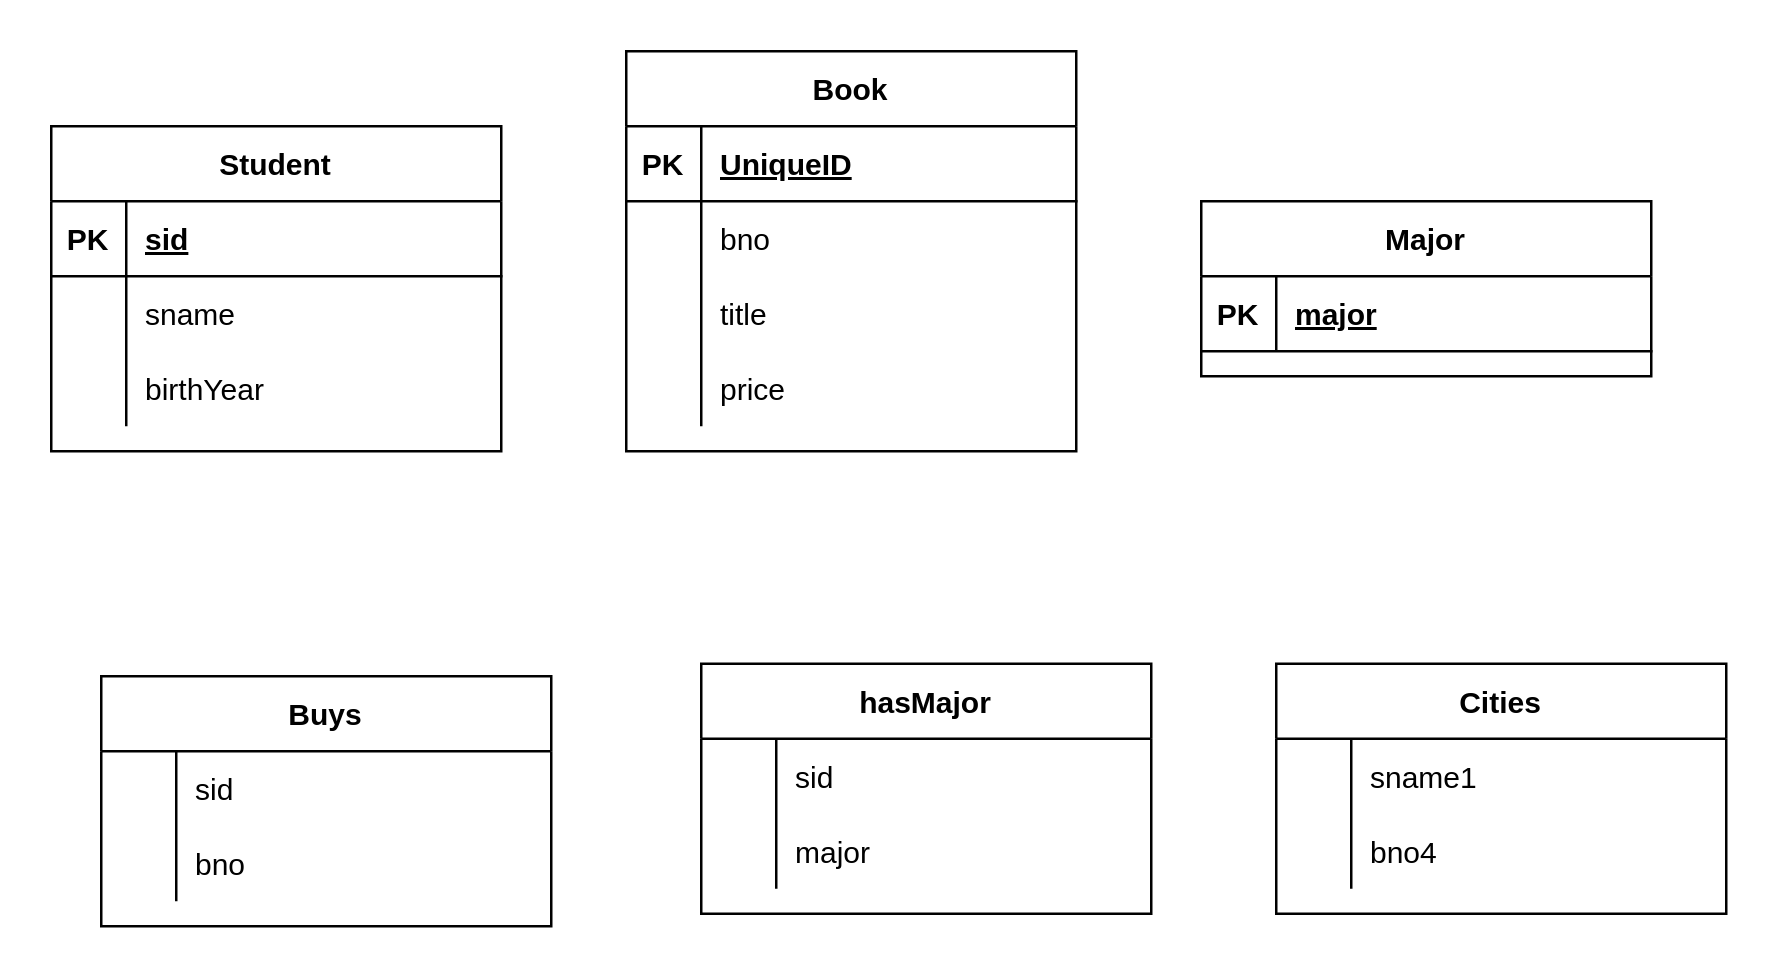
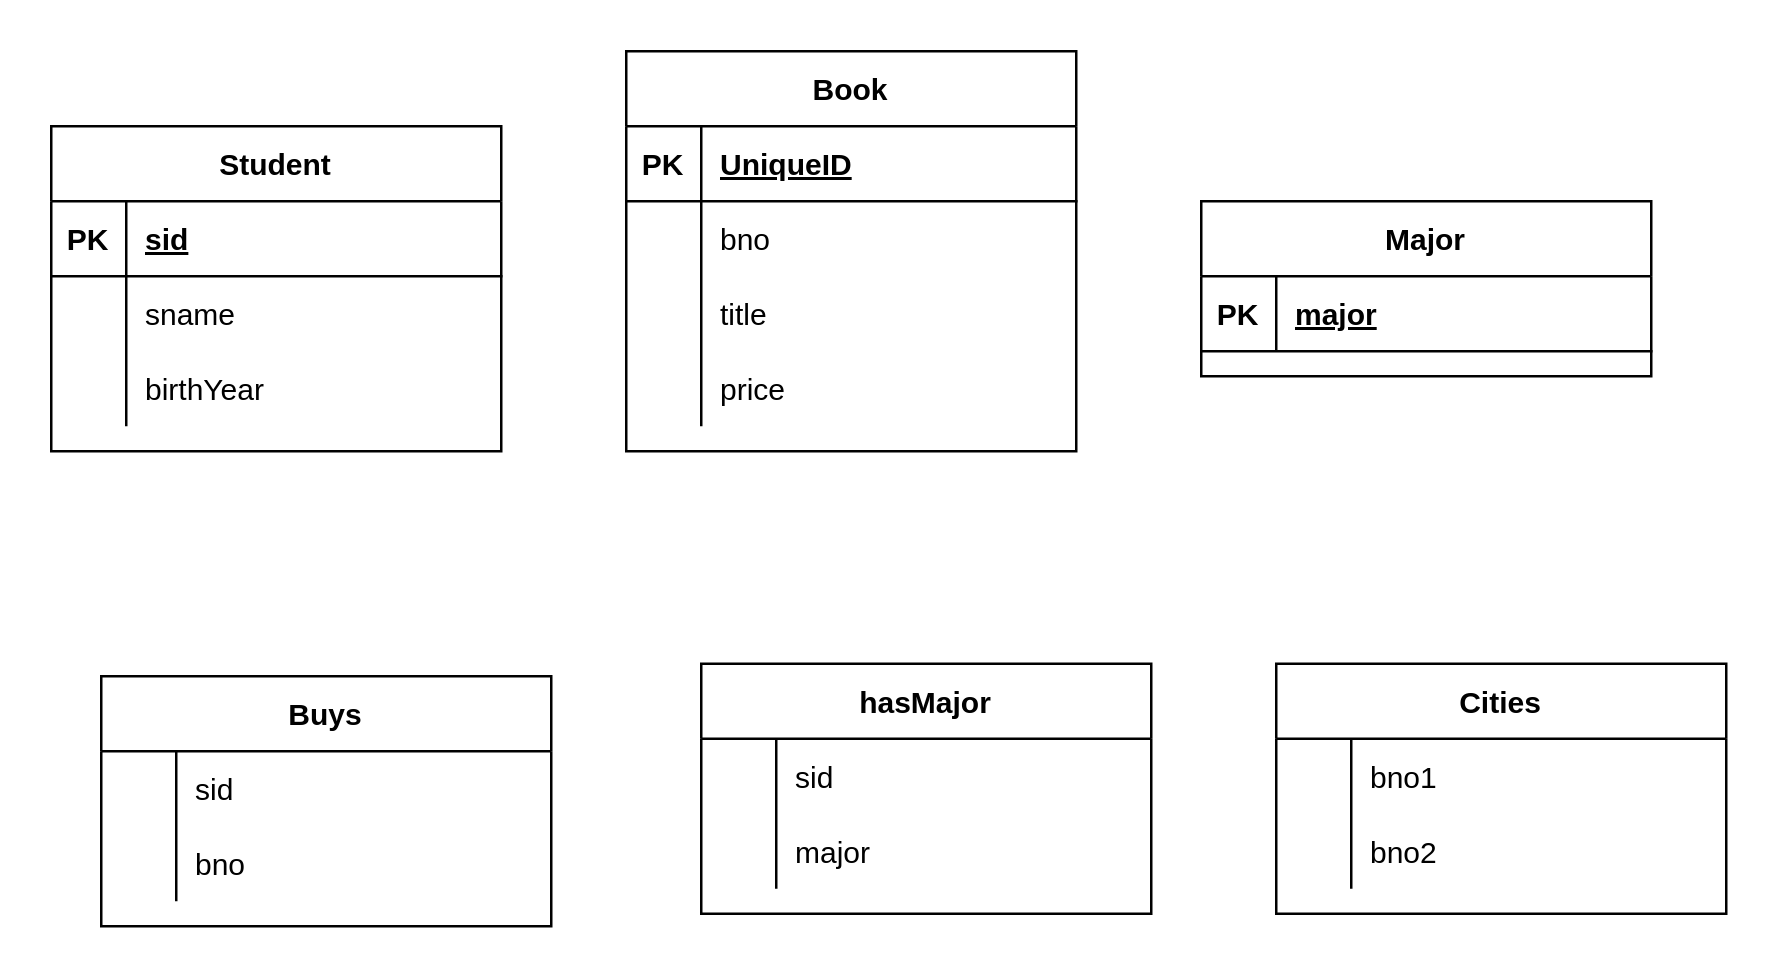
  <mxCell id="0" />
  <mxCell id="1" parent="0" />
  <mxCell id="2" value="Student" style="shape=table;startSize=30;container=1;collapsible=1;childLayout=tableLayout;fixedRows=1;rowLines=0;fontStyle=1;align=center;resizeLast=1;" vertex="1" parent="1"><mxGeometry x="20" y="50" width="180" height="130" as="geometry" /></mxCell>
  <mxCell id="3" value="" style="shape=tableRow;horizontal=0;startSize=0;swimlaneHead=0;swimlaneBody=0;fillColor=none;collapsible=0;dropTarget=0;points=[[0,0.5],[1,0.5]];portConstraint=eastwest;top=0;left=0;right=0;bottom=1;" vertex="1" parent="2"><mxGeometry y="30" width="180" height="30" as="geometry" /></mxCell>
  <mxCell id="4" value="PK" style="shape=partialRectangle;connectable=0;fillColor=none;top=0;left=0;bottom=0;right=0;fontStyle=1;overflow=hidden;" vertex="1" parent="3"><mxGeometry width="30" height="30" as="geometry"><mxRectangle width="30" height="30" as="alternateBounds" /></mxGeometry></mxCell>
  <mxCell id="5" value="sid" style="shape=partialRectangle;connectable=0;fillColor=none;top=0;left=0;bottom=0;right=0;align=left;spacingLeft=6;fontStyle=5;overflow=hidden;" vertex="1" parent="3"><mxGeometry x="30" width="150" height="30" as="geometry"><mxRectangle width="150" height="30" as="alternateBounds" /></mxGeometry></mxCell>
  <mxCell id="6" value="" style="shape=tableRow;horizontal=0;startSize=0;swimlaneHead=0;swimlaneBody=0;fillColor=none;collapsible=0;dropTarget=0;points=[[0,0.5],[1,0.5]];portConstraint=eastwest;top=0;left=0;right=0;bottom=0;" vertex="1" parent="2"><mxGeometry y="60" width="180" height="30" as="geometry" /></mxCell>
  <mxCell id="7" value="" style="shape=partialRectangle;connectable=0;fillColor=none;top=0;left=0;bottom=0;right=0;editable=1;overflow=hidden;" vertex="1" parent="6"><mxGeometry width="30" height="30" as="geometry"><mxRectangle width="30" height="30" as="alternateBounds" /></mxGeometry></mxCell>
  <mxCell id="8" value="sname" style="shape=partialRectangle;connectable=0;fillColor=none;top=0;left=0;bottom=0;right=0;align=left;spacingLeft=6;overflow=hidden;" vertex="1" parent="6"><mxGeometry x="30" width="150" height="30" as="geometry"><mxRectangle width="150" height="30" as="alternateBounds" /></mxGeometry></mxCell>
  <mxCell id="9" value="" style="shape=tableRow;horizontal=0;startSize=0;swimlaneHead=0;swimlaneBody=0;fillColor=none;collapsible=0;dropTarget=0;points=[[0,0.5],[1,0.5]];portConstraint=eastwest;top=0;left=0;right=0;bottom=0;" vertex="1" parent="2"><mxGeometry y="90" width="180" height="30" as="geometry" /></mxCell>
  <mxCell id="10" value="" style="shape=partialRectangle;connectable=0;fillColor=none;top=0;left=0;bottom=0;right=0;editable=1;overflow=hidden;" vertex="1" parent="9"><mxGeometry width="30" height="30" as="geometry"><mxRectangle width="30" height="30" as="alternateBounds" /></mxGeometry></mxCell>
  <mxCell id="11" value="birthYear" style="shape=partialRectangle;connectable=0;fillColor=none;top=0;left=0;bottom=0;right=0;align=left;spacingLeft=6;overflow=hidden;" vertex="1" parent="9"><mxGeometry x="30" width="150" height="30" as="geometry"><mxRectangle width="150" height="30" as="alternateBounds" /></mxGeometry></mxCell>
  <mxCell id="12" value="Book" style="shape=table;startSize=30;container=1;collapsible=1;childLayout=tableLayout;fixedRows=1;rowLines=0;fontStyle=1;align=center;resizeLast=1;" vertex="1" parent="1"><mxGeometry x="250" y="20" width="180" height="160" as="geometry" /></mxCell>
  <mxCell id="13" value="" style="shape=tableRow;horizontal=0;startSize=0;swimlaneHead=0;swimlaneBody=0;fillColor=none;collapsible=0;dropTarget=0;points=[[0,0.5],[1,0.5]];portConstraint=eastwest;top=0;left=0;right=0;bottom=1;" vertex="1" parent="12"><mxGeometry y="30" width="180" height="30" as="geometry" /></mxCell>
  <mxCell id="14" value="PK" style="shape=partialRectangle;connectable=0;fillColor=none;top=0;left=0;bottom=0;right=0;fontStyle=1;overflow=hidden;" vertex="1" parent="13"><mxGeometry width="30" height="30" as="geometry"><mxRectangle width="30" height="30" as="alternateBounds" /></mxGeometry></mxCell>
  <mxCell id="15" value="UniqueID" style="shape=partialRectangle;connectable=0;fillColor=none;top=0;left=0;bottom=0;right=0;align=left;spacingLeft=6;fontStyle=5;overflow=hidden;" vertex="1" parent="13"><mxGeometry x="30" width="150" height="30" as="geometry"><mxRectangle width="150" height="30" as="alternateBounds" /></mxGeometry></mxCell>
  <mxCell id="16" value="" style="shape=tableRow;horizontal=0;startSize=0;swimlaneHead=0;swimlaneBody=0;fillColor=none;collapsible=0;dropTarget=0;points=[[0,0.5],[1,0.5]];portConstraint=eastwest;top=0;left=0;right=0;bottom=0;" vertex="1" parent="12"><mxGeometry y="60" width="180" height="30" as="geometry" /></mxCell>
  <mxCell id="17" value="" style="shape=partialRectangle;connectable=0;fillColor=none;top=0;left=0;bottom=0;right=0;editable=1;overflow=hidden;" vertex="1" parent="16"><mxGeometry width="30" height="30" as="geometry"><mxRectangle width="30" height="30" as="alternateBounds" /></mxGeometry></mxCell>
  <mxCell id="18" value="bno" style="shape=partialRectangle;connectable=0;fillColor=none;top=0;left=0;bottom=0;right=0;align=left;spacingLeft=6;overflow=hidden;" vertex="1" parent="16"><mxGeometry x="30" width="150" height="30" as="geometry"><mxRectangle width="150" height="30" as="alternateBounds" /></mxGeometry></mxCell>
  <mxCell id="19" value="" style="shape=tableRow;horizontal=0;startSize=0;swimlaneHead=0;swimlaneBody=0;fillColor=none;collapsible=0;dropTarget=0;points=[[0,0.5],[1,0.5]];portConstraint=eastwest;top=0;left=0;right=0;bottom=0;" vertex="1" parent="12"><mxGeometry y="90" width="180" height="30" as="geometry" /></mxCell>
  <mxCell id="20" value="" style="shape=partialRectangle;connectable=0;fillColor=none;top=0;left=0;bottom=0;right=0;editable=1;overflow=hidden;" vertex="1" parent="19"><mxGeometry width="30" height="30" as="geometry"><mxRectangle width="30" height="30" as="alternateBounds" /></mxGeometry></mxCell>
  <mxCell id="21" value="title" style="shape=partialRectangle;connectable=0;fillColor=none;top=0;left=0;bottom=0;right=0;align=left;spacingLeft=6;overflow=hidden;" vertex="1" parent="19"><mxGeometry x="30" width="150" height="30" as="geometry"><mxRectangle width="150" height="30" as="alternateBounds" /></mxGeometry></mxCell>
  <mxCell id="22" value="" style="shape=tableRow;horizontal=0;startSize=0;swimlaneHead=0;swimlaneBody=0;fillColor=none;collapsible=0;dropTarget=0;points=[[0,0.5],[1,0.5]];portConstraint=eastwest;top=0;left=0;right=0;bottom=0;" vertex="1" parent="12"><mxGeometry y="120" width="180" height="30" as="geometry" /></mxCell>
  <mxCell id="23" value="" style="shape=partialRectangle;connectable=0;fillColor=none;top=0;left=0;bottom=0;right=0;editable=1;overflow=hidden;" vertex="1" parent="22"><mxGeometry width="30" height="30" as="geometry"><mxRectangle width="30" height="30" as="alternateBounds" /></mxGeometry></mxCell>
  <mxCell id="24" value="price" style="shape=partialRectangle;connectable=0;fillColor=none;top=0;left=0;bottom=0;right=0;align=left;spacingLeft=6;overflow=hidden;" vertex="1" parent="22"><mxGeometry x="30" width="150" height="30" as="geometry"><mxRectangle width="150" height="30" as="alternateBounds" /></mxGeometry></mxCell>
  <mxCell id="25" value="Buys" style="shape=table;startSize=30;container=1;collapsible=1;childLayout=tableLayout;fixedRows=1;rowLines=0;fontStyle=1;align=center;resizeLast=1;" vertex="1" parent="1"><mxGeometry x="40" y="270" width="180" height="100" as="geometry" /></mxCell>
  <mxCell id="26" value="" style="shape=tableRow;horizontal=0;startSize=0;swimlaneHead=0;swimlaneBody=0;fillColor=none;collapsible=0;dropTarget=0;points=[[0,0.5],[1,0.5]];portConstraint=eastwest;top=0;left=0;right=0;bottom=0;" vertex="1" parent="25"><mxGeometry y="30" width="180" height="30" as="geometry" /></mxCell>
  <mxCell id="27" value="" style="shape=partialRectangle;connectable=0;fillColor=none;top=0;left=0;bottom=0;right=0;editable=1;overflow=hidden;" vertex="1" parent="26"><mxGeometry width="30" height="30" as="geometry"><mxRectangle width="30" height="30" as="alternateBounds" /></mxGeometry></mxCell>
  <mxCell id="28" value="sid" style="shape=partialRectangle;connectable=0;fillColor=none;top=0;left=0;bottom=0;right=0;align=left;spacingLeft=6;overflow=hidden;" vertex="1" parent="26"><mxGeometry x="30" width="150" height="30" as="geometry"><mxRectangle width="150" height="30" as="alternateBounds" /></mxGeometry></mxCell>
  <mxCell id="29" value="" style="shape=tableRow;horizontal=0;startSize=0;swimlaneHead=0;swimlaneBody=0;fillColor=none;collapsible=0;dropTarget=0;points=[[0,0.5],[1,0.5]];portConstraint=eastwest;top=0;left=0;right=0;bottom=0;" vertex="1" parent="25"><mxGeometry y="60" width="180" height="30" as="geometry" /></mxCell>
  <mxCell id="30" value="" style="shape=partialRectangle;connectable=0;fillColor=none;top=0;left=0;bottom=0;right=0;editable=1;overflow=hidden;" vertex="1" parent="29"><mxGeometry width="30" height="30" as="geometry"><mxRectangle width="30" height="30" as="alternateBounds" /></mxGeometry></mxCell>
  <mxCell id="31" value="bno" style="shape=partialRectangle;connectable=0;fillColor=none;top=0;left=0;bottom=0;right=0;align=left;spacingLeft=6;overflow=hidden;" vertex="1" parent="29"><mxGeometry x="30" width="150" height="30" as="geometry"><mxRectangle width="150" height="30" as="alternateBounds" /></mxGeometry></mxCell>
  <mxCell id="32" value="Major" style="shape=table;startSize=30;container=1;collapsible=1;childLayout=tableLayout;fixedRows=1;rowLines=0;fontStyle=1;align=center;resizeLast=1;" vertex="1" parent="1"><mxGeometry x="480" y="80" width="180" height="70" as="geometry" /></mxCell>
  <mxCell id="33" value="" style="shape=tableRow;horizontal=0;startSize=0;swimlaneHead=0;swimlaneBody=0;fillColor=none;collapsible=0;dropTarget=0;points=[[0,0.5],[1,0.5]];portConstraint=eastwest;top=0;left=0;right=0;bottom=1;" vertex="1" parent="32"><mxGeometry y="30" width="180" height="30" as="geometry" /></mxCell>
  <mxCell id="34" value="PK" style="shape=partialRectangle;connectable=0;fillColor=none;top=0;left=0;bottom=0;right=0;fontStyle=1;overflow=hidden;" vertex="1" parent="33"><mxGeometry width="30" height="30" as="geometry"><mxRectangle width="30" height="30" as="alternateBounds" /></mxGeometry></mxCell>
  <mxCell id="35" value="major" style="shape=partialRectangle;connectable=0;fillColor=none;top=0;left=0;bottom=0;right=0;align=left;spacingLeft=6;fontStyle=5;overflow=hidden;" vertex="1" parent="33"><mxGeometry x="30" width="150" height="30" as="geometry"><mxRectangle width="150" height="30" as="alternateBounds" /></mxGeometry></mxCell>
  <mxCell id="36" value="hasMajor" style="shape=table;startSize=30;container=1;collapsible=1;childLayout=tableLayout;fixedRows=1;rowLines=0;fontStyle=1;align=center;resizeLast=1;" vertex="1" parent="1"><mxGeometry x="280" y="265" width="180" height="100" as="geometry" /></mxCell>
  <mxCell id="37" value="" style="shape=tableRow;horizontal=0;startSize=0;swimlaneHead=0;swimlaneBody=0;fillColor=none;collapsible=0;dropTarget=0;points=[[0,0.5],[1,0.5]];portConstraint=eastwest;top=0;left=0;right=0;bottom=0;" vertex="1" parent="36"><mxGeometry y="30" width="180" height="30" as="geometry" /></mxCell>
  <mxCell id="38" value="" style="shape=partialRectangle;connectable=0;fillColor=none;top=0;left=0;bottom=0;right=0;editable=1;overflow=hidden;" vertex="1" parent="37"><mxGeometry width="30" height="30" as="geometry"><mxRectangle width="30" height="30" as="alternateBounds" /></mxGeometry></mxCell>
  <mxCell id="39" value="sid" style="shape=partialRectangle;connectable=0;fillColor=none;top=0;left=0;bottom=0;right=0;align=left;spacingLeft=6;overflow=hidden;" vertex="1" parent="37"><mxGeometry x="30" width="150" height="30" as="geometry"><mxRectangle width="150" height="30" as="alternateBounds" /></mxGeometry></mxCell>
  <mxCell id="40" value="" style="shape=tableRow;horizontal=0;startSize=0;swimlaneHead=0;swimlaneBody=0;fillColor=none;collapsible=0;dropTarget=0;points=[[0,0.5],[1,0.5]];portConstraint=eastwest;top=0;left=0;right=0;bottom=0;" vertex="1" parent="36"><mxGeometry y="60" width="180" height="30" as="geometry" /></mxCell>
  <mxCell id="41" value="" style="shape=partialRectangle;connectable=0;fillColor=none;top=0;left=0;bottom=0;right=0;editable=1;overflow=hidden;" vertex="1" parent="40"><mxGeometry width="30" height="30" as="geometry"><mxRectangle width="30" height="30" as="alternateBounds" /></mxGeometry></mxCell>
  <mxCell id="42" value="major" style="shape=partialRectangle;connectable=0;fillColor=none;top=0;left=0;bottom=0;right=0;align=left;spacingLeft=6;overflow=hidden;" vertex="1" parent="40"><mxGeometry x="30" width="150" height="30" as="geometry"><mxRectangle width="150" height="30" as="alternateBounds" /></mxGeometry></mxCell>
  <mxCell id="43" value="Cities" style="shape=table;startSize=30;container=1;collapsible=1;childLayout=tableLayout;fixedRows=1;rowLines=0;fontStyle=1;align=center;resizeLast=1;" vertex="1" parent="1"><mxGeometry x="510" y="265" width="180" height="100" as="geometry" /></mxCell>
  <mxCell id="44" value="" style="shape=tableRow;horizontal=0;startSize=0;swimlaneHead=0;swimlaneBody=0;fillColor=none;collapsible=0;dropTarget=0;points=[[0,0.5],[1,0.5]];portConstraint=eastwest;top=0;left=0;right=0;bottom=0;" vertex="1" parent="43"><mxGeometry y="30" width="180" height="30" as="geometry" /></mxCell>
  <mxCell id="45" value="" style="shape=partialRectangle;connectable=0;fillColor=none;top=0;left=0;bottom=0;right=0;editable=1;overflow=hidden;" vertex="1" parent="44"><mxGeometry width="30" height="30" as="geometry"><mxRectangle width="30" height="30" as="alternateBounds" /></mxGeometry></mxCell>
- <mxCell id="46" value="sname1" style="shape=partialRectangle;connectable=0;fillColor=none;top=0;left=0;bottom=0;right=0;align=left;spacingLeft=6;overflow=hidden;" vertex="1" parent="44"><mxGeometry x="30" width="150" height="30" as="geometry"><mxRectangle width="150" height="30" as="alternateBounds" /></mxGeometry></mxCell>
+ <mxCell id="46" value="bno1" style="shape=partialRectangle;connectable=0;fillColor=none;top=0;left=0;bottom=0;right=0;align=left;spacingLeft=6;overflow=hidden;" vertex="1" parent="44"><mxGeometry x="30" width="150" height="30" as="geometry"><mxRectangle width="150" height="30" as="alternateBounds" /></mxGeometry></mxCell>
  <mxCell id="47" value="" style="shape=tableRow;horizontal=0;startSize=0;swimlaneHead=0;swimlaneBody=0;fillColor=none;collapsible=0;dropTarget=0;points=[[0,0.5],[1,0.5]];portConstraint=eastwest;top=0;left=0;right=0;bottom=0;" vertex="1" parent="43"><mxGeometry y="60" width="180" height="30" as="geometry" /></mxCell>
  <mxCell id="48" value="" style="shape=partialRectangle;connectable=0;fillColor=none;top=0;left=0;bottom=0;right=0;editable=1;overflow=hidden;" vertex="1" parent="47"><mxGeometry width="30" height="30" as="geometry"><mxRectangle width="30" height="30" as="alternateBounds" /></mxGeometry></mxCell>
- <mxCell id="49" value="bno4" style="shape=partialRectangle;connectable=0;fillColor=none;top=0;left=0;bottom=0;right=0;align=left;spacingLeft=6;overflow=hidden;" vertex="1" parent="47"><mxGeometry x="30" width="150" height="30" as="geometry"><mxRectangle width="150" height="30" as="alternateBounds" /></mxGeometry></mxCell>
+ <mxCell id="49" value="bno2" style="shape=partialRectangle;connectable=0;fillColor=none;top=0;left=0;bottom=0;right=0;align=left;spacingLeft=6;overflow=hidden;" vertex="1" parent="47"><mxGeometry x="30" width="150" height="30" as="geometry"><mxRectangle width="150" height="30" as="alternateBounds" /></mxGeometry></mxCell>
